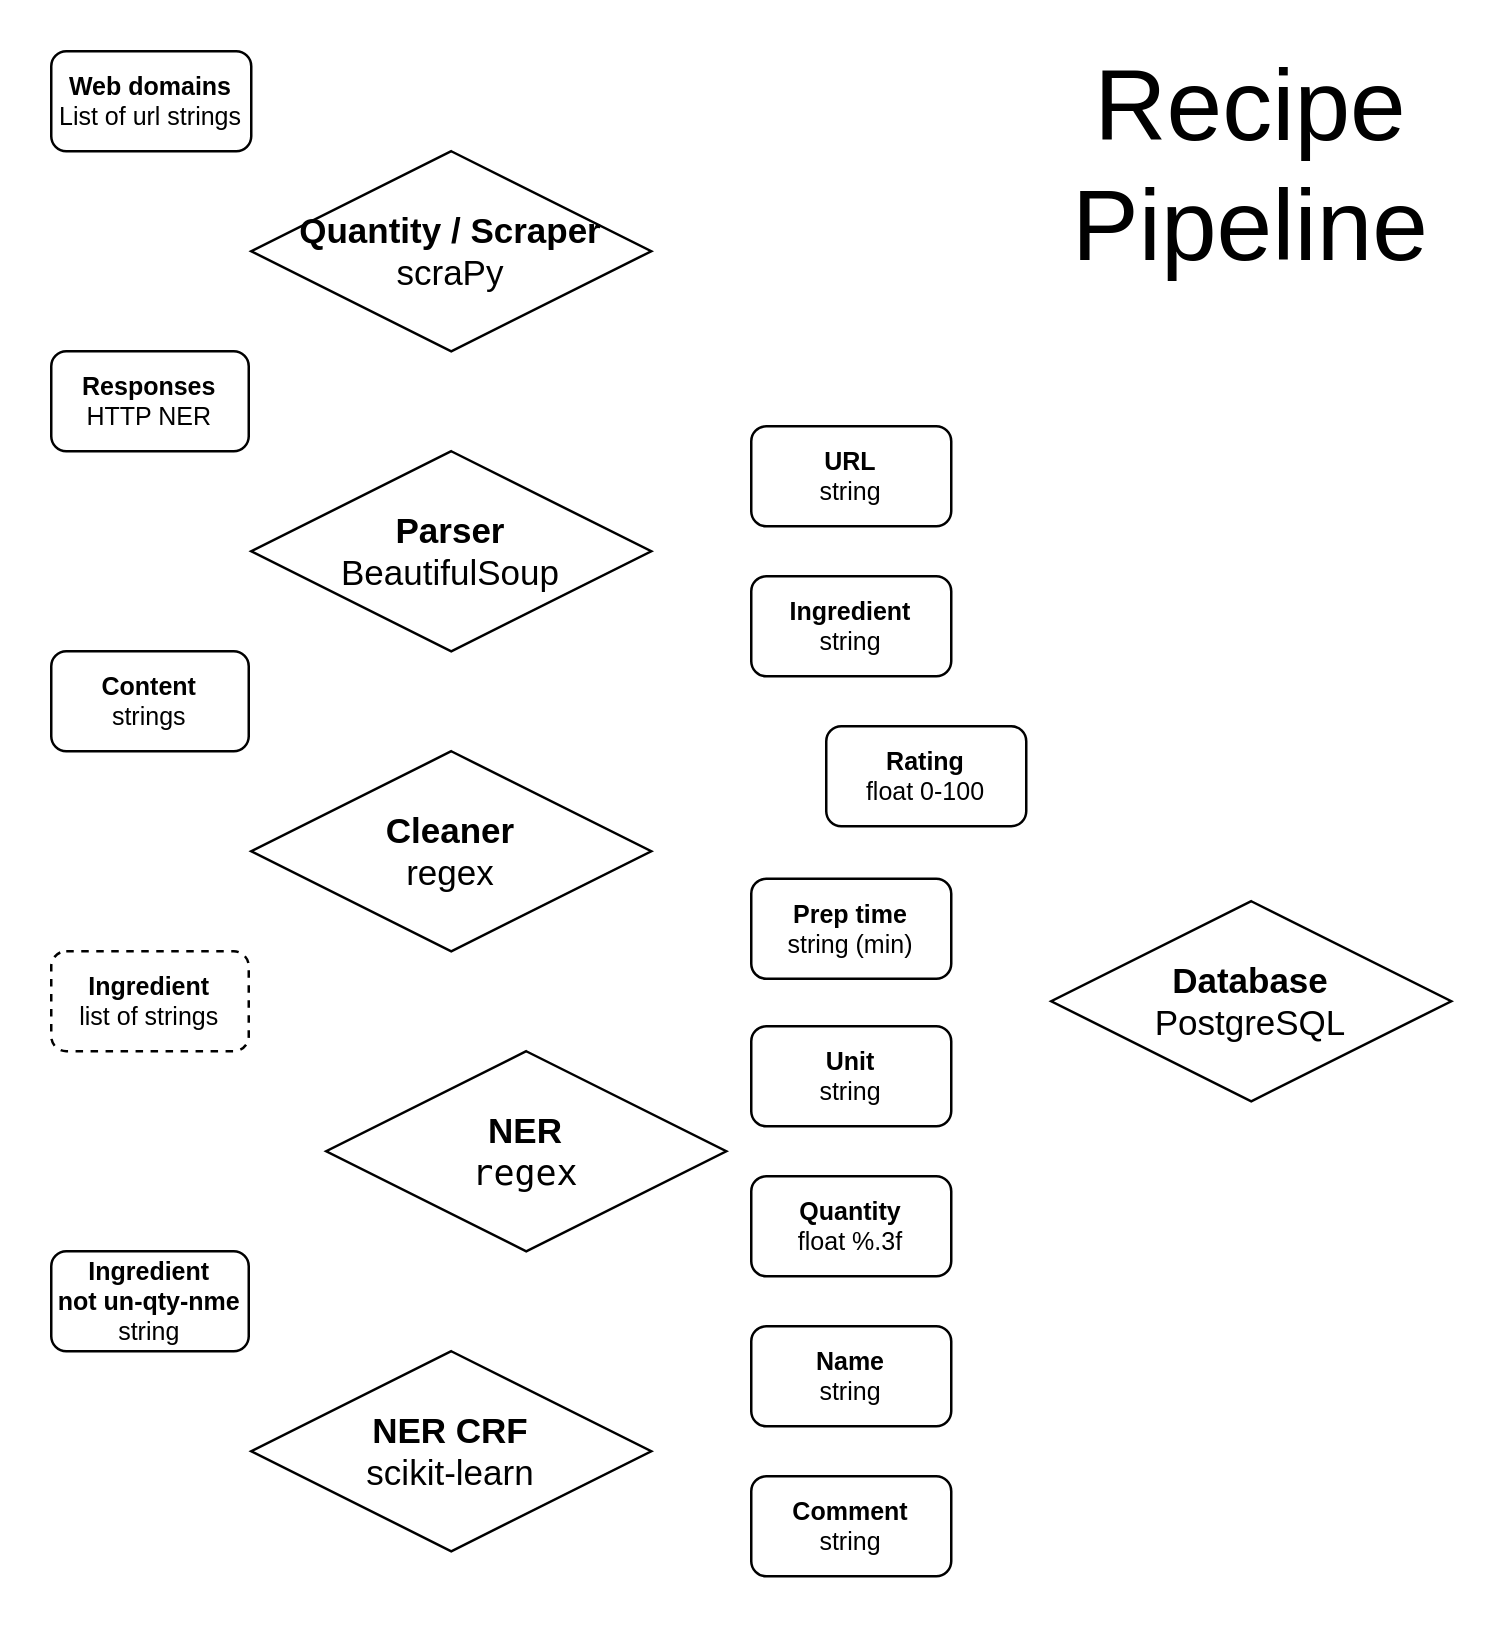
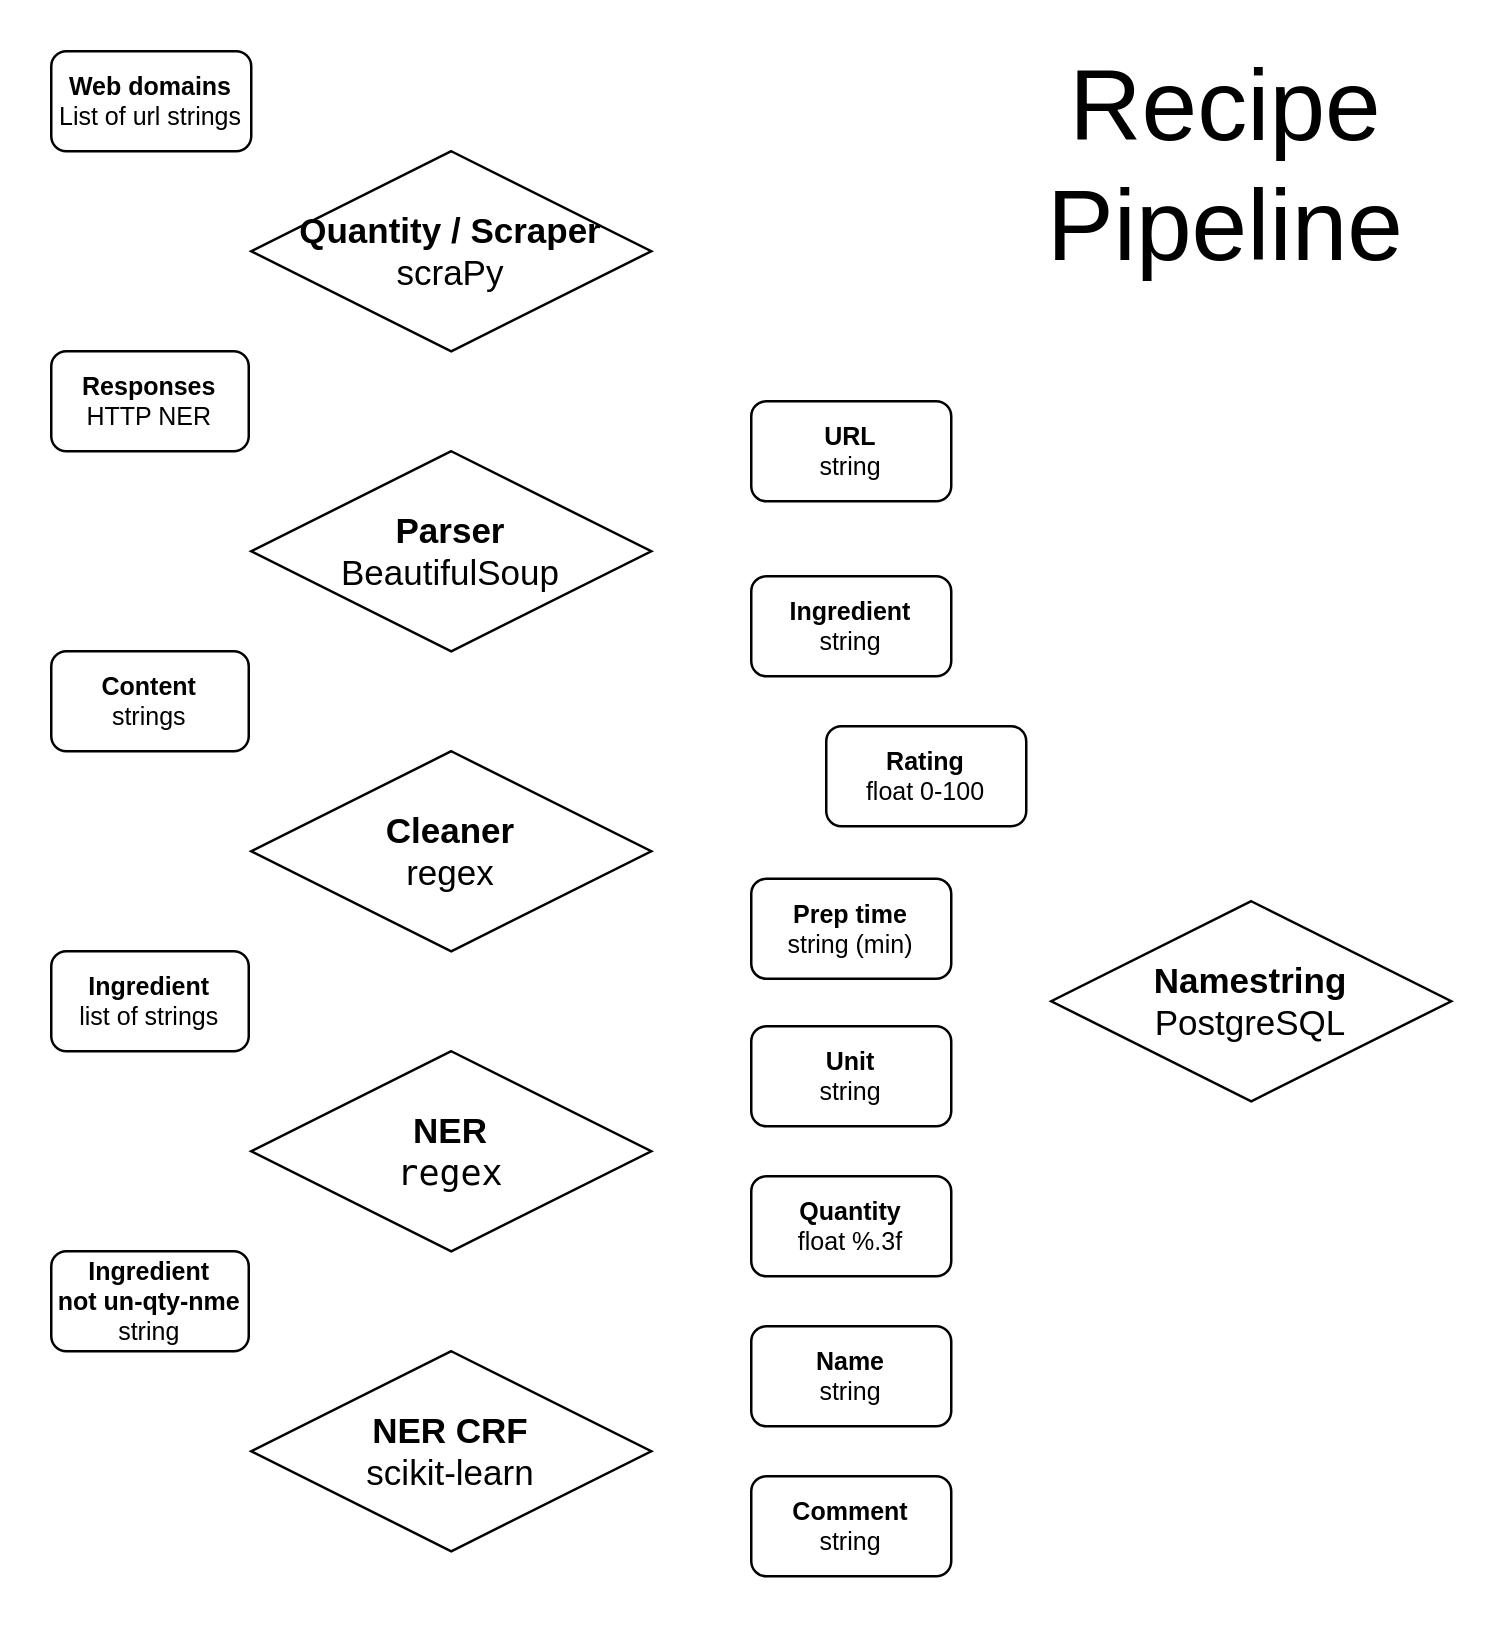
  <mxCell id="0" />
  <mxCell id="1" parent="0" />
  <mxCell id="2" value="&lt;font style=&quot;font-size: 14px&quot;&gt;&lt;b style=&quot;font-size: 14px&quot;&gt;Quantity / Scraper&lt;br style=&quot;font-size: 14px&quot;&gt;&lt;/b&gt;scraPy&lt;/font&gt;" style="rhombus;whiteSpace=wrap;html=1;fontSize=14;" vertex="1" parent="1"><mxGeometry x="100" y="60" width="160" height="80" as="geometry" /></mxCell>
  <mxCell id="3" value="&lt;b style=&quot;font-size: 14px&quot;&gt;Parser&lt;br style=&quot;font-size: 14px&quot;&gt;&lt;/b&gt;BeautifulSoup" style="rhombus;whiteSpace=wrap;html=1;fontSize=14;" vertex="1" parent="1"><mxGeometry x="100" y="180" width="160" height="80" as="geometry" /></mxCell>
- <mxCell id="4" value="&lt;font style=&quot;font-size: 14px&quot;&gt;&lt;b&gt;NER&lt;/b&gt;&lt;br&gt;&lt;span style=&quot;font-family: monospace ; white-space: nowrap&quot;&gt;regex&lt;/span&gt;&lt;br&gt;&lt;/font&gt;" style="rhombus;whiteSpace=wrap;html=1;fontSize=14;horizontal=1;verticalAlign=middle;" vertex="1" parent="1"><mxGeometry x="130" y="420" width="160" height="80" as="geometry" /></mxCell>
+ <mxCell id="4" value="&lt;font style=&quot;font-size: 14px&quot;&gt;&lt;b&gt;NER&lt;/b&gt;&lt;br&gt;&lt;span style=&quot;font-family: monospace ; white-space: nowrap&quot;&gt;regex&lt;/span&gt;&lt;br&gt;&lt;/font&gt;" style="rhombus;whiteSpace=wrap;html=1;fontSize=14;horizontal=1;verticalAlign=middle;" vertex="1" parent="1"><mxGeometry x="100" y="420" width="160" height="80" as="geometry" /></mxCell>
  <mxCell id="5" value="&lt;font style=&quot;font-size: 10px&quot;&gt;&lt;b style=&quot;font-size: 10px&quot;&gt;Web domains&lt;/b&gt;&lt;br style=&quot;font-size: 10px&quot;&gt;List of url strings&lt;/font&gt;" style="rounded=1;whiteSpace=wrap;html=1;fontSize=10;" vertex="1" parent="1"><mxGeometry x="20" y="20" width="80" height="40" as="geometry" /></mxCell>
  <mxCell id="6" value="&lt;font style=&quot;font-size: 10px&quot;&gt;&lt;b style=&quot;font-size: 10px;&quot;&gt;Responses&lt;/b&gt;&lt;br style=&quot;font-size: 10px;&quot;&gt;HTTP NER&lt;br style=&quot;font-size: 10px;&quot;&gt;&lt;/font&gt;" style="rounded=1;whiteSpace=wrap;html=1;fontSize=10;" vertex="1" parent="1"><mxGeometry x="20" y="140" width="79" height="40" as="geometry" /></mxCell>
  <mxCell id="7" value="&lt;font style=&quot;font-size: 10px&quot;&gt;&lt;b style=&quot;font-size: 10px;&quot;&gt;Content&lt;/b&gt;&lt;br style=&quot;font-size: 10px;&quot;&gt;strings&lt;br style=&quot;font-size: 10px;&quot;&gt;&lt;/font&gt;" style="rounded=1;whiteSpace=wrap;html=1;fontSize=10;" vertex="1" parent="1"><mxGeometry x="20" y="260" width="79" height="40" as="geometry" /></mxCell>
  <mxCell id="8" value="&lt;b style=&quot;font-size: 14px;&quot;&gt;Cleaner&lt;/b&gt;&lt;br style=&quot;font-size: 14px;&quot;&gt;regex" style="rhombus;whiteSpace=wrap;html=1;fontSize=14;" vertex="1" parent="1"><mxGeometry x="100" y="300" width="160" height="80" as="geometry" /></mxCell>
- <mxCell id="9" value="&lt;font style=&quot;font-size: 10px&quot;&gt;&lt;b style=&quot;font-size: 10px&quot;&gt;Ingredient&lt;br style=&quot;font-size: 10px&quot;&gt;&lt;/b&gt;list of strings&lt;br style=&quot;font-size: 10px&quot;&gt;&lt;/font&gt;" style="rounded=1;whiteSpace=wrap;html=1;fontSize=10;dashed=1;" vertex="1" parent="1"><mxGeometry x="20" y="380" width="79" height="40" as="geometry" /></mxCell>
+ <mxCell id="9" value="&lt;font style=&quot;font-size: 10px&quot;&gt;&lt;b style=&quot;font-size: 10px&quot;&gt;Ingredient&lt;br style=&quot;font-size: 10px&quot;&gt;&lt;/b&gt;list of strings&lt;br style=&quot;font-size: 10px&quot;&gt;&lt;/font&gt;" style="rounded=1;whiteSpace=wrap;html=1;fontSize=10;" vertex="1" parent="1"><mxGeometry x="20" y="380" width="79" height="40" as="geometry" /></mxCell>
  <mxCell id="10" value="&lt;font style=&quot;font-size: 10px&quot;&gt;&lt;b&gt;Prep time&lt;/b&gt;&lt;br&gt;string (min)&lt;br style=&quot;font-size: 10px&quot;&gt;&lt;/font&gt;" style="rounded=1;whiteSpace=wrap;html=1;fontSize=10;" vertex="1" parent="1"><mxGeometry x="300" y="351" width="80" height="40" as="geometry" /></mxCell>
  <mxCell id="11" value="&lt;font style=&quot;font-size: 10px&quot;&gt;&lt;b style=&quot;font-size: 10px&quot;&gt;Rating&lt;br style=&quot;font-size: 10px&quot;&gt;&lt;/b&gt;&lt;span style=&quot;font-size: 10px&quot;&gt;float 0-100&lt;/span&gt;&lt;br style=&quot;font-size: 10px&quot;&gt;&lt;/font&gt;" style="rounded=1;whiteSpace=wrap;html=1;fontSize=10;" vertex="1" parent="1"><mxGeometry x="330" y="290" width="80" height="40" as="geometry" /></mxCell>
  <mxCell id="12" value="&lt;font style=&quot;font-size: 10px&quot;&gt;&lt;b&gt;Unit&lt;/b&gt;&lt;br&gt;string&lt;br style=&quot;font-size: 10px&quot;&gt;&lt;/font&gt;" style="rounded=1;whiteSpace=wrap;html=1;fontSize=10;" vertex="1" parent="1"><mxGeometry x="300" y="410" width="80" height="40" as="geometry" /></mxCell>
  <mxCell id="13" value="&lt;font style=&quot;font-size: 10px&quot;&gt;&lt;b&gt;Quantity&lt;br&gt;&lt;/b&gt;float %.3f&lt;br style=&quot;font-size: 10px&quot;&gt;&lt;/font&gt;" style="rounded=1;whiteSpace=wrap;html=1;fontSize=10;" vertex="1" parent="1"><mxGeometry x="300" y="470" width="80" height="40" as="geometry" /></mxCell>
  <mxCell id="14" value="&lt;font style=&quot;font-size: 10px&quot;&gt;&lt;b style=&quot;font-size: 10px&quot;&gt;Name&lt;br style=&quot;font-size: 10px&quot;&gt;&lt;/b&gt;string&lt;br style=&quot;font-size: 10px&quot;&gt;&lt;/font&gt;" style="rounded=1;whiteSpace=wrap;html=1;fontSize=10;" vertex="1" parent="1"><mxGeometry x="300" y="530" width="80" height="40" as="geometry" /></mxCell>
  <mxCell id="15" value="&lt;font style=&quot;font-size: 10px&quot;&gt;&lt;b style=&quot;font-size: 10px&quot;&gt;Comment&lt;br style=&quot;font-size: 10px&quot;&gt;&lt;/b&gt;string&lt;br style=&quot;font-size: 10px&quot;&gt;&lt;/font&gt;" style="rounded=1;whiteSpace=wrap;html=1;fontSize=10;" vertex="1" parent="1"><mxGeometry x="300" y="590" width="80" height="40" as="geometry" /></mxCell>
- <mxCell id="16" value="&lt;b&gt;Database&lt;br&gt;&lt;/b&gt;PostgreSQL" style="rhombus;whiteSpace=wrap;html=1;fontSize=14;" vertex="1" parent="1"><mxGeometry x="420" y="360" width="160" height="80" as="geometry" /></mxCell>
+ <mxCell id="16" value="&lt;b&gt;Namestring&lt;br&gt;&lt;/b&gt;PostgreSQL" style="rhombus;whiteSpace=wrap;html=1;fontSize=14;" vertex="1" parent="1"><mxGeometry x="420" y="360" width="160" height="80" as="geometry" /></mxCell>
  <mxCell id="17" value="&lt;font style=&quot;font-size: 14px&quot;&gt;&lt;b&gt;NER CRF&lt;/b&gt;&lt;span style=&quot;font-family: monospace ; white-space: nowrap&quot;&gt;&lt;br&gt;&lt;/span&gt;scikit-learn&lt;br&gt;&lt;/font&gt;" style="rhombus;whiteSpace=wrap;html=1;fontSize=14;horizontal=1;verticalAlign=middle;" vertex="1" parent="1"><mxGeometry x="100" y="540" width="160" height="80" as="geometry" /></mxCell>
  <mxCell id="18" value="&lt;font style=&quot;font-size: 10px&quot;&gt;&lt;b style=&quot;font-size: 10px&quot;&gt;Ingredient&lt;br&gt;not un-qty-nme&lt;br style=&quot;font-size: 10px&quot;&gt;&lt;/b&gt;string&lt;br style=&quot;font-size: 10px&quot;&gt;&lt;/font&gt;" style="rounded=1;whiteSpace=wrap;html=1;fontSize=10;" vertex="1" parent="1"><mxGeometry x="20" y="500" width="79" height="40" as="geometry" /></mxCell>
- <mxCell id="19" value="&lt;font style=&quot;font-size: 10px&quot;&gt;&lt;b style=&quot;font-size: 10px&quot;&gt;URL&lt;br style=&quot;font-size: 10px&quot;&gt;&lt;/b&gt;string&lt;br style=&quot;font-size: 10px&quot;&gt;&lt;/font&gt;" style="rounded=1;whiteSpace=wrap;html=1;fontSize=10;" vertex="1" parent="1"><mxGeometry x="300" y="170" width="80" height="40" as="geometry" /></mxCell>
+ <mxCell id="19" value="&lt;font style=&quot;font-size: 10px&quot;&gt;&lt;b style=&quot;font-size: 10px&quot;&gt;URL&lt;br style=&quot;font-size: 10px&quot;&gt;&lt;/b&gt;string&lt;br style=&quot;font-size: 10px&quot;&gt;&lt;/font&gt;" style="rounded=1;whiteSpace=wrap;html=1;fontSize=10;" vertex="1" parent="1"><mxGeometry x="300" y="160" width="80" height="40" as="geometry" /></mxCell>
  <mxCell id="20" value="&lt;font style=&quot;font-size: 10px&quot;&gt;&lt;b style=&quot;font-size: 10px&quot;&gt;Ingredient&lt;br style=&quot;font-size: 10px&quot;&gt;&lt;/b&gt;string&lt;br style=&quot;font-size: 10px&quot;&gt;&lt;/font&gt;" style="rounded=1;whiteSpace=wrap;html=1;fontSize=10;" vertex="1" parent="1"><mxGeometry x="300" y="230" width="80" height="40" as="geometry" /></mxCell>
- <mxCell id="21" value="Recipe Pipeline" style="text;html=1;strokeColor=none;fillColor=none;align=center;verticalAlign=middle;whiteSpace=wrap;rounded=0;fontFamily=Helvetica;fontSize=40;" vertex="1" parent="1"><mxGeometry x="420" y="20" width="160" height="90" as="geometry" /></mxCell>
+ <mxCell id="21" value="Recipe Pipeline" style="text;html=1;strokeColor=none;fillColor=none;align=center;verticalAlign=middle;whiteSpace=wrap;rounded=0;fontFamily=Helvetica;fontSize=40;" vertex="1" parent="1"><mxGeometry x="410" y="20" width="160" height="90" as="geometry" /></mxCell>
